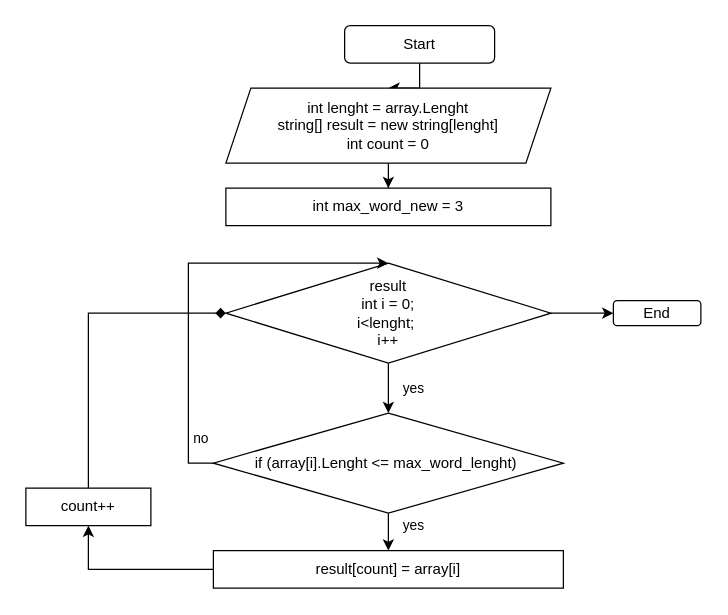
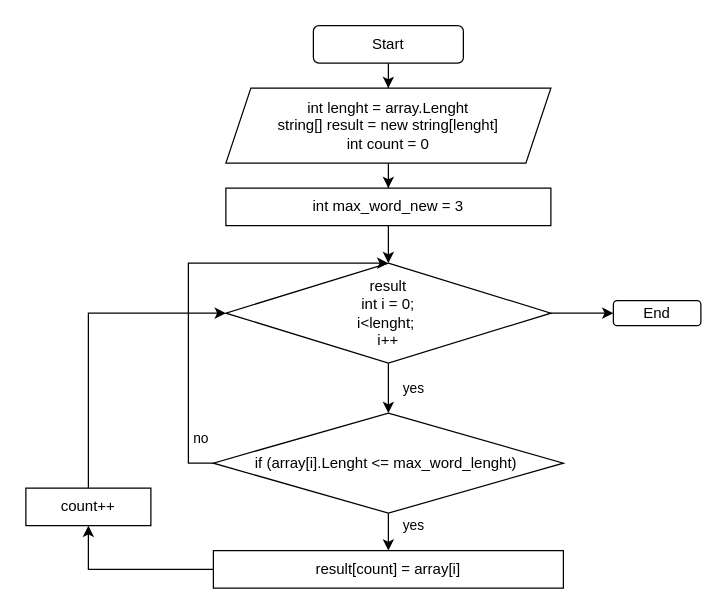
  <mxCell id="0" />
  <mxCell id="1" parent="0" />
  <mxCell id="2" value="" style="edgeStyle=orthogonalEdgeStyle;rounded=0;orthogonalLoop=1;jettySize=auto;html=1;" edge="1" parent="1" source="3" target="5"><mxGeometry relative="1" as="geometry" /></mxCell>
- <mxCell id="3" value="Start" style="rounded=1;whiteSpace=wrap;html=1;" vertex="1" parent="1"><mxGeometry x="275" y="20" width="120" height="30" as="geometry" /></mxCell>
+ <mxCell id="3" value="Start" style="rounded=1;whiteSpace=wrap;html=1;" vertex="1" parent="1"><mxGeometry x="250" width="120" height="30" as="geometry" y="20" /></mxCell>
  <mxCell id="4" value="" style="edgeStyle=orthogonalEdgeStyle;rounded=0;orthogonalLoop=1;jettySize=auto;html=1;" edge="1" parent="1" source="5" target="7"><mxGeometry relative="1" as="geometry" /></mxCell>
  <mxCell id="5" value="int lenght = array.Lenght&lt;br&gt;string[] result = new string[lenght]&lt;br&gt;int count = 0" style="shape=parallelogram;perimeter=parallelogramPerimeter;whiteSpace=wrap;html=1;fixedSize=1;" vertex="1" parent="1"><mxGeometry x="180" y="70" width="260" height="60" as="geometry" /></mxCell>
+ <mxCell id="6" value="" style="edgeStyle=orthogonalEdgeStyle;rounded=0;orthogonalLoop=1;jettySize=auto;html=1;" edge="1" parent="1" source="7" target="10"><mxGeometry relative="1" as="geometry" /></mxCell>
  <mxCell id="7" value="int max_word_new = 3" style="rounded=0;whiteSpace=wrap;html=1;" vertex="1" parent="1"><mxGeometry x="180" y="150" width="260" height="30" as="geometry" /></mxCell>
  <mxCell id="8" value="yes" style="edgeStyle=orthogonalEdgeStyle;rounded=0;orthogonalLoop=1;jettySize=auto;html=1;" edge="1" parent="1" source="10" target="13"><mxGeometry y="20" relative="1" as="geometry"><mxPoint as="offset" /></mxGeometry></mxCell>
  <mxCell id="9" value="" style="edgeStyle=orthogonalEdgeStyle;rounded=0;orthogonalLoop=1;jettySize=auto;html=1;" edge="1" parent="1" source="10" target="18"><mxGeometry relative="1" as="geometry" /></mxCell>
  <mxCell id="10" value="result&lt;br&gt;int i = 0; &lt;br&gt;i&amp;lt;lenght;&amp;nbsp;&lt;br&gt;i++" style="rhombus;whiteSpace=wrap;html=1;" vertex="1" parent="1"><mxGeometry x="180" y="210" width="260" height="80" as="geometry" /></mxCell>
  <mxCell id="11" value="yes" style="edgeStyle=orthogonalEdgeStyle;rounded=0;orthogonalLoop=1;jettySize=auto;html=1;" edge="1" parent="1" source="13" target="15"><mxGeometry x="0.2" y="20" relative="1" as="geometry"><mxPoint as="offset" /></mxGeometry></mxCell>
  <mxCell id="12" value="no" style="edgeStyle=orthogonalEdgeStyle;rounded=0;orthogonalLoop=1;jettySize=auto;html=1;" edge="1" parent="1" source="13" target="10"><mxGeometry x="-0.765" y="-10" relative="1" as="geometry"><mxPoint x="180" y="165" as="targetPoint" /><Array as="points"><mxPoint x="150" y="370" /><mxPoint x="150" y="210" /></Array><mxPoint as="offset" /></mxGeometry></mxCell>
  <mxCell id="13" value="if (array[i].Lenght &amp;lt;= max_word_lenght)&amp;nbsp;" style="rhombus;whiteSpace=wrap;html=1;" vertex="1" parent="1"><mxGeometry x="170" y="330" width="280" height="80" as="geometry" /></mxCell>
  <mxCell id="14" value="" style="edgeStyle=orthogonalEdgeStyle;rounded=0;orthogonalLoop=1;jettySize=auto;html=1;" edge="1" parent="1" source="15" target="17"><mxGeometry relative="1" as="geometry" /></mxCell>
  <mxCell id="15" value="result[count] = array[i]" style="rounded=0;whiteSpace=wrap;html=1;" vertex="1" parent="1"><mxGeometry x="170" y="440" width="280" height="30" as="geometry" /></mxCell>
- <mxCell id="16" style="edgeStyle=orthogonalEdgeStyle;rounded=0;orthogonalLoop=1;jettySize=auto;html=1;entryX=0;entryY=0.5;entryDx=0;entryDy=0;endArrow=diamond;" edge="1" parent="1" source="17" target="10"><mxGeometry relative="1" as="geometry"><Array as="points"><mxPoint x="70" y="250" /></Array></mxGeometry></mxCell>
+ <mxCell id="16" style="edgeStyle=orthogonalEdgeStyle;rounded=0;orthogonalLoop=1;jettySize=auto;html=1;entryX=0;entryY=0.5;entryDx=0;entryDy=0;" edge="1" parent="1" source="17" target="10"><mxGeometry relative="1" as="geometry"><Array as="points"><mxPoint x="70" y="250" /></Array></mxGeometry></mxCell>
  <mxCell id="17" value="count++" style="rounded=0;whiteSpace=wrap;html=1;" vertex="1" parent="1"><mxGeometry x="20" y="390" width="100" height="30" as="geometry" /></mxCell>
  <mxCell id="18" value="End" style="rounded=1;whiteSpace=wrap;html=1;" vertex="1" parent="1"><mxGeometry x="490" y="240" width="70" height="20" as="geometry" /></mxCell>
